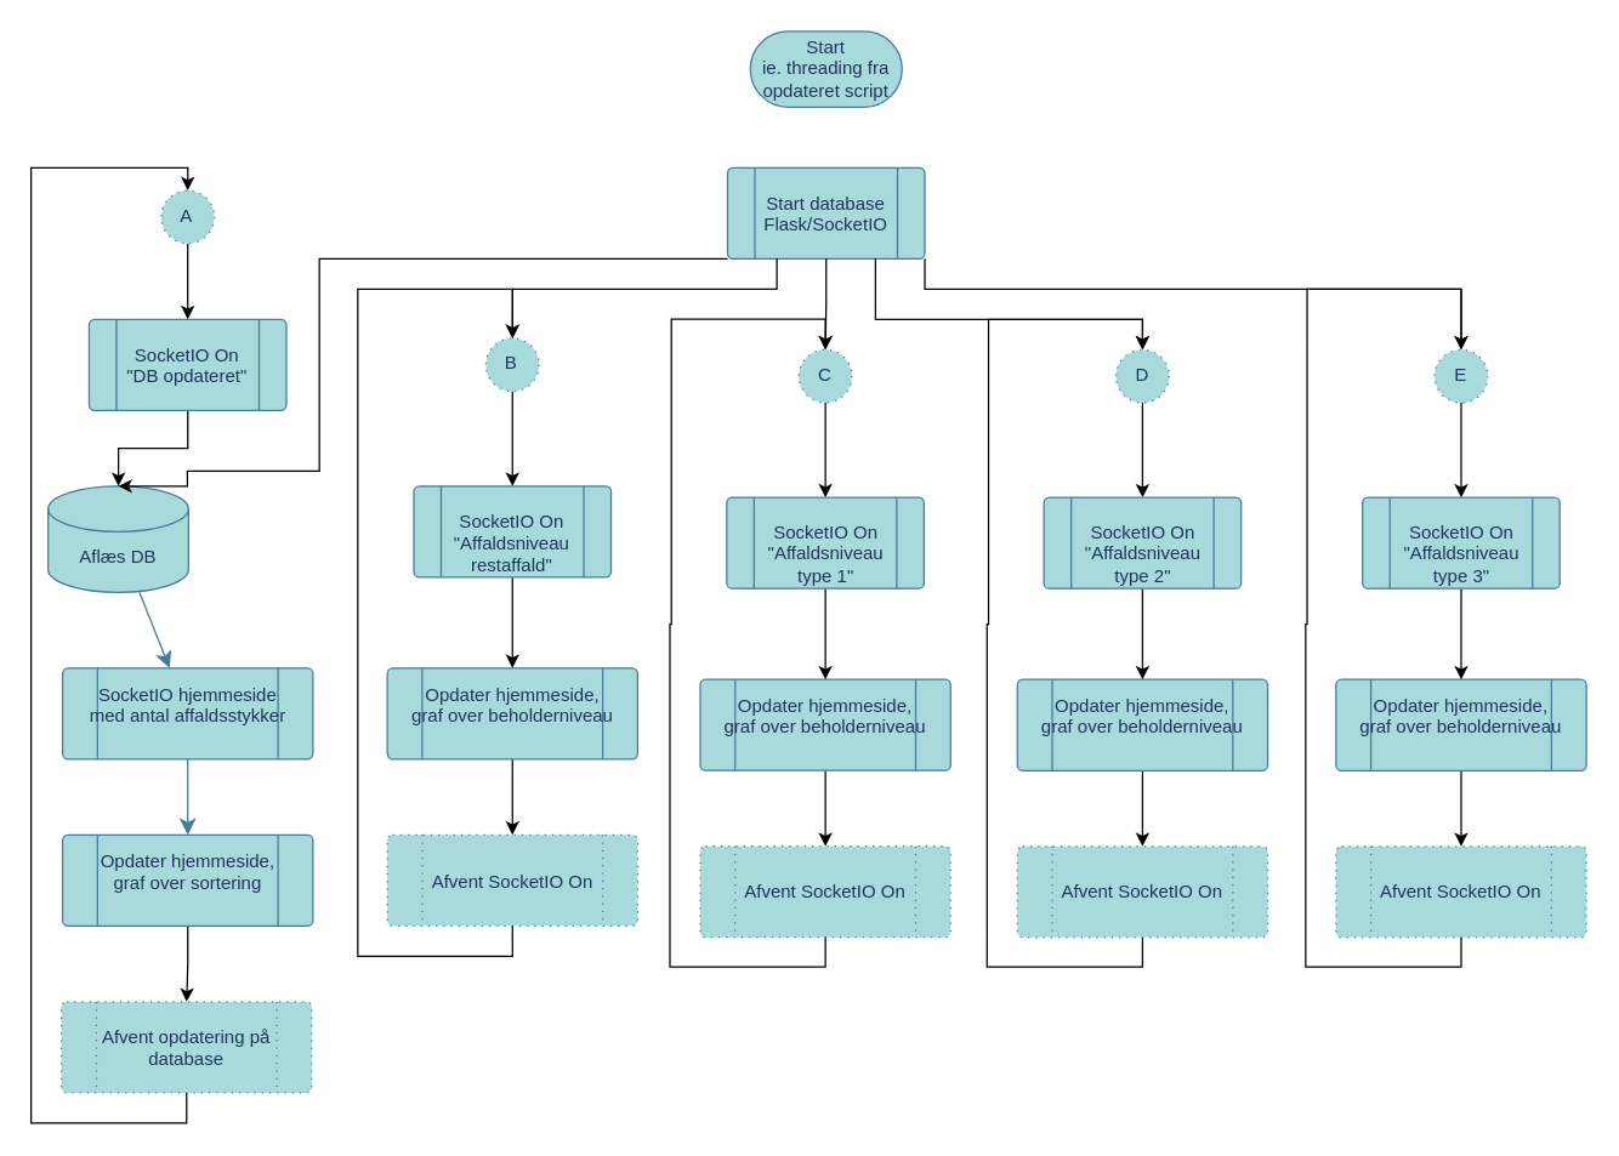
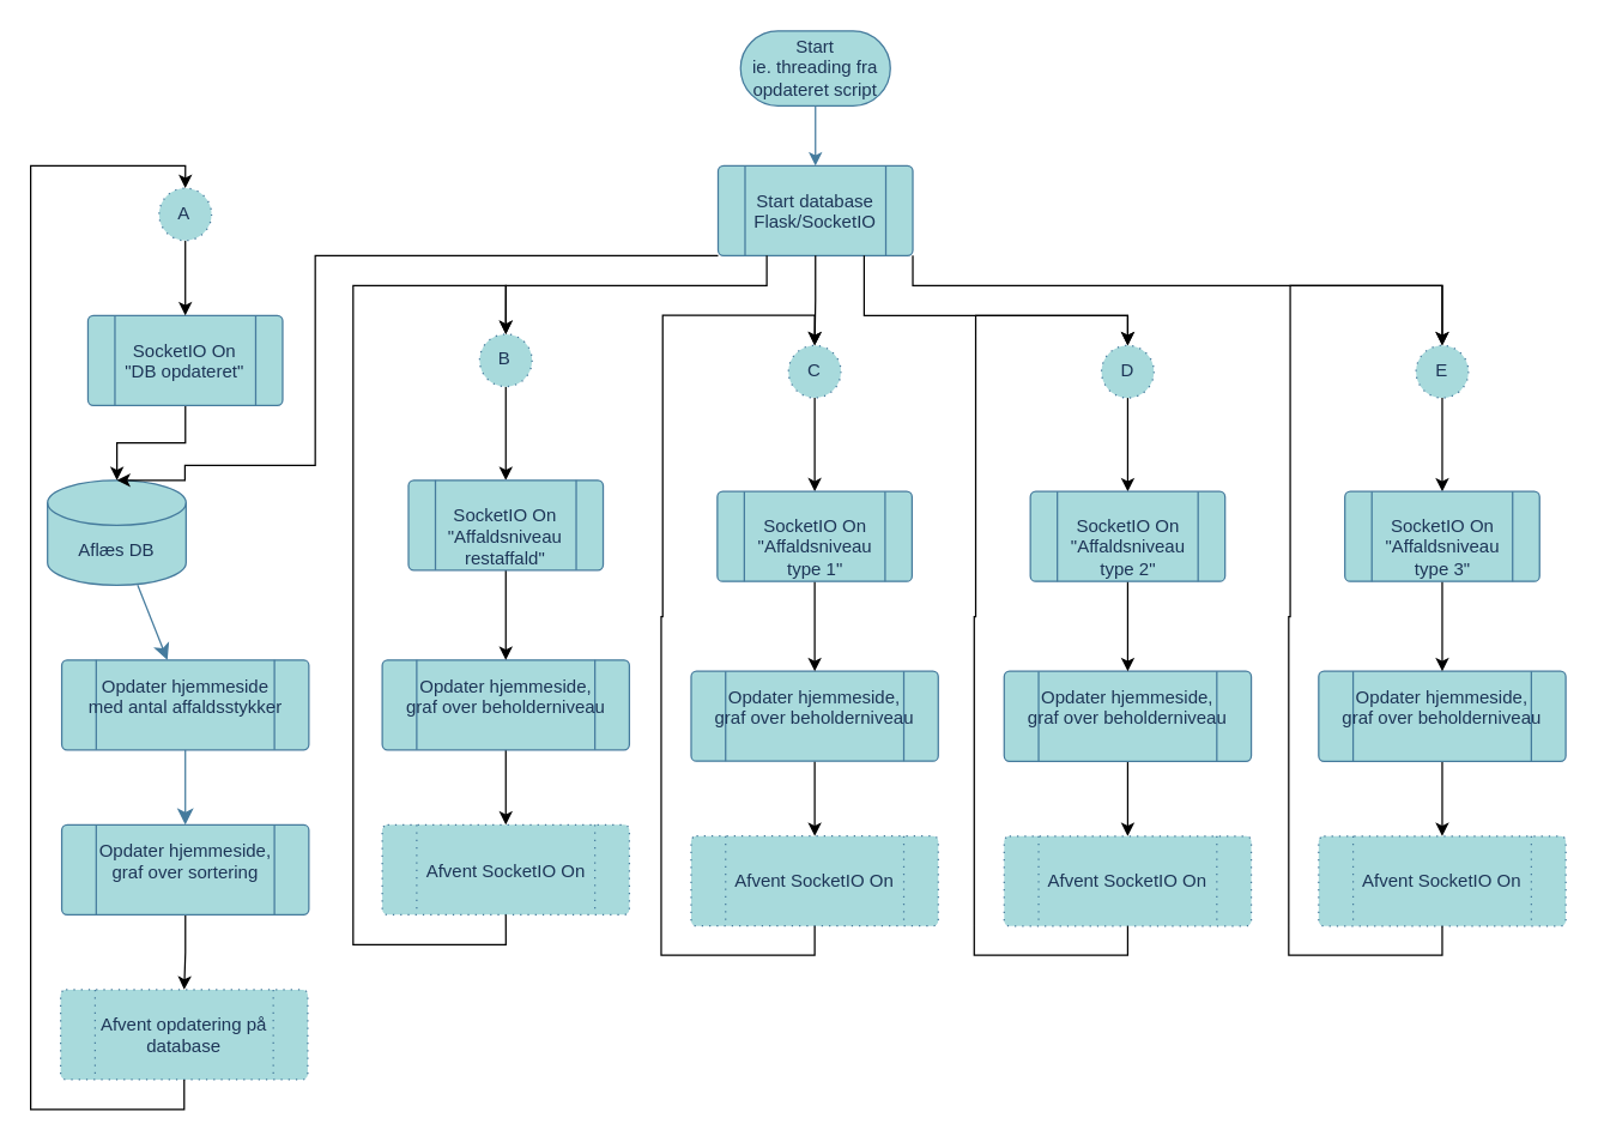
  <mxCell id="0" />
  <mxCell id="1" parent="0" />
+ <mxCell id="2" value="" style="edgeStyle=orthogonalEdgeStyle;rounded=0;orthogonalLoop=1;jettySize=auto;html=1;labelBackgroundColor=none;strokeColor=#457B9D;fontColor=default;entryX=0.5;entryY=0;entryDx=0;entryDy=0;" parent="1" source="3" target="8" edge="1"><mxGeometry relative="1" as="geometry"><mxPoint x="544" y="110" as="targetPoint" /></mxGeometry></mxCell>
  <mxCell id="3" value="Start&lt;div&gt;ie. threading fra opdateret script&lt;/div&gt;" style="html=1;dashed=0;whiteSpace=wrap;shape=mxgraph.dfd.start;rounded=0;labelBackgroundColor=none;fillColor=#A8DADC;strokeColor=#457B9D;fontColor=#1D3557;" parent="1" vertex="1"><mxGeometry x="494" y="20" width="100" height="50" as="geometry" /></mxCell>
  <mxCell id="4" style="edgeStyle=none;curved=1;rounded=0;orthogonalLoop=1;jettySize=auto;html=1;exitX=0.5;exitY=1;exitDx=0;exitDy=0;entryX=0.5;entryY=0;entryDx=0;entryDy=0;strokeColor=#457B9D;fontSize=12;fontColor=#1D3557;startSize=8;endSize=8;fillColor=#A8DADC;" parent="1" source="5" target="13" edge="1"><mxGeometry relative="1" as="geometry" /></mxCell>
- <mxCell id="5" value="SocketIO hjemmeside&lt;br&gt;med antal affaldsstykker" style="verticalLabelPosition=bottom;verticalAlign=top;html=1;shape=process;whiteSpace=wrap;rounded=1;size=0.14;arcSize=6;align=center;spacingTop=-56;labelBackgroundColor=none;fillColor=#A8DADC;strokeColor=#457B9D;fontColor=#1D3557;" parent="1" vertex="1"><mxGeometry x="40.75" y="439.95" width="165" height="60" as="geometry" /></mxCell>
+ <mxCell id="5" value="Opdater hjemmeside&lt;br&gt;med antal affaldsstykker" style="verticalLabelPosition=bottom;verticalAlign=top;html=1;shape=process;whiteSpace=wrap;rounded=1;size=0.14;arcSize=6;align=center;spacingTop=-56;labelBackgroundColor=none;fillColor=#A8DADC;strokeColor=#457B9D;fontColor=#1D3557;" parent="1" vertex="1"><mxGeometry x="40.75" y="439.95" width="165" height="60" as="geometry" /></mxCell>
  <mxCell id="6" value="" style="edgeStyle=none;curved=1;rounded=0;orthogonalLoop=1;jettySize=auto;html=1;fontSize=12;startSize=8;endSize=8;labelBackgroundColor=none;strokeColor=#457B9D;fontColor=default;" parent="1" source="7" target="5" edge="1"><mxGeometry relative="1" as="geometry" /></mxCell>
  <mxCell id="7" value="Aflæs DB" style="shape=cylinder3;whiteSpace=wrap;html=1;boundedLbl=1;backgroundOutline=1;size=15;rounded=0;labelBackgroundColor=none;fillColor=#A8DADC;strokeColor=#457B9D;fontColor=#1D3557;" parent="1" vertex="1"><mxGeometry x="31.25" y="319.95" width="92.5" height="70" as="geometry" /></mxCell>
  <mxCell id="8" value="Start database&lt;br&gt;Flask/SocketIO" style="verticalLabelPosition=bottom;verticalAlign=top;html=1;shape=process;whiteSpace=wrap;rounded=1;size=0.14;arcSize=6;align=center;spacingTop=-50;labelBackgroundColor=none;fillColor=#A8DADC;strokeColor=#457B9D;fontColor=#1D3557;" parent="1" vertex="1"><mxGeometry x="479" y="110" width="130" height="60" as="geometry" /></mxCell>
  <mxCell id="9" value="" style="edgeStyle=orthogonalEdgeStyle;rounded=0;orthogonalLoop=1;jettySize=auto;html=1;" edge="1" parent="1" source="10" target="24"><mxGeometry relative="1" as="geometry" /></mxCell>
  <mxCell id="10" value="Opdater hjemmeside,&lt;div&gt;graf over beholderniveau&lt;/div&gt;" style="verticalLabelPosition=bottom;verticalAlign=top;html=1;shape=process;whiteSpace=wrap;rounded=1;size=0.14;arcSize=6;align=center;spacingTop=-56;labelBackgroundColor=none;fillColor=#A8DADC;strokeColor=#457B9D;fontColor=#1D3557;" parent="1" vertex="1"><mxGeometry x="254.75" y="439.95" width="165" height="60" as="geometry" /></mxCell>
  <mxCell id="11" value="Afvent opdatering på database" style="verticalLabelPosition=bottom;verticalAlign=top;html=1;shape=process;whiteSpace=wrap;rounded=1;size=0.14;arcSize=6;align=center;spacingTop=-50;strokeColor=#457B9D;dashed=1;dashPattern=1 4;labelBackgroundColor=none;fillColor=#A8DADC;fontColor=#1D3557;" parent="1" vertex="1"><mxGeometry x="40" y="659.95" width="165" height="60" as="geometry" /></mxCell>
  <mxCell id="12" value="" style="edgeStyle=orthogonalEdgeStyle;rounded=0;orthogonalLoop=1;jettySize=auto;html=1;" edge="1" parent="1" source="13" target="11"><mxGeometry relative="1" as="geometry" /></mxCell>
  <mxCell id="13" value="Opdater hjemmeside,&lt;div&gt;graf over sortering&lt;/div&gt;" style="verticalLabelPosition=bottom;verticalAlign=top;html=1;shape=process;whiteSpace=wrap;rounded=1;size=0.14;arcSize=6;align=center;spacingTop=-56;labelBackgroundColor=none;fillColor=#A8DADC;strokeColor=#457B9D;fontColor=#1D3557;" parent="1" vertex="1"><mxGeometry x="40.75" y="549.95" width="165" height="60" as="geometry" /></mxCell>
  <mxCell id="14" value="" style="edgeStyle=orthogonalEdgeStyle;rounded=0;orthogonalLoop=1;jettySize=auto;html=1;" edge="1" parent="1" source="15" target="19"><mxGeometry relative="1" as="geometry" /></mxCell>
  <mxCell id="15" value="B" style="verticalLabelPosition=bottom;verticalAlign=top;html=1;shape=mxgraph.flowchart.on-page_reference;dashed=1;dashPattern=1 4;spacingTop=-32;spacingLeft=-2;labelBackgroundColor=none;fillColor=#A8DADC;strokeColor=#457B9D;fontColor=#1D3557;" parent="1" vertex="1"><mxGeometry x="319.75" y="222.45" width="35" height="35" as="geometry" /></mxCell>
  <mxCell id="16" value="" style="edgeStyle=orthogonalEdgeStyle;rounded=0;orthogonalLoop=1;jettySize=auto;html=1;" edge="1" parent="1" source="17" target="7"><mxGeometry relative="1" as="geometry" /></mxCell>
  <mxCell id="17" value="SocketIO On&lt;div&gt;&quot;DB opdateret&quot;&lt;/div&gt;" style="verticalLabelPosition=bottom;verticalAlign=top;html=1;shape=process;whiteSpace=wrap;rounded=1;size=0.14;arcSize=6;align=center;spacingTop=-50;labelBackgroundColor=none;fillColor=#A8DADC;strokeColor=#457B9D;fontColor=#1D3557;" vertex="1" parent="1"><mxGeometry x="58.25" y="209.95" width="130" height="60" as="geometry" /></mxCell>
  <mxCell id="18" value="" style="edgeStyle=orthogonalEdgeStyle;rounded=0;orthogonalLoop=1;jettySize=auto;html=1;" edge="1" parent="1" source="19" target="10"><mxGeometry relative="1" as="geometry" /></mxCell>
  <mxCell id="19" value="SocketIO On&lt;div&gt;&quot;Affaldsniveau&lt;/div&gt;&lt;div&gt;restaffald&quot;&lt;/div&gt;" style="verticalLabelPosition=bottom;verticalAlign=top;html=1;shape=process;whiteSpace=wrap;rounded=1;size=0.14;arcSize=6;align=center;spacingTop=-50;labelBackgroundColor=none;fillColor=#A8DADC;strokeColor=#457B9D;fontColor=#1D3557;" vertex="1" parent="1"><mxGeometry x="272.25" y="319.95" width="130" height="60" as="geometry" /></mxCell>
  <mxCell id="20" style="edgeStyle=orthogonalEdgeStyle;rounded=0;orthogonalLoop=1;jettySize=auto;html=1;exitX=0;exitY=1;exitDx=0;exitDy=0;entryX=0.5;entryY=0;entryDx=0;entryDy=0;entryPerimeter=0;" edge="1" parent="1" source="8" target="7"><mxGeometry relative="1" as="geometry"><Array as="points"><mxPoint x="210" y="170" /><mxPoint x="210" y="310" /><mxPoint x="123" y="310" /></Array></mxGeometry></mxCell>
  <mxCell id="21" value="" style="edgeStyle=orthogonalEdgeStyle;rounded=0;orthogonalLoop=1;jettySize=auto;html=1;exitX=0.5;exitY=1;exitDx=0;exitDy=0;entryX=0.5;entryY=0;entryDx=0;entryDy=0;entryPerimeter=0;" edge="1" parent="1" source="11" target="23"><mxGeometry relative="1" as="geometry"><mxPoint x="303" y="719.95" as="sourcePoint" /><mxPoint x="320" y="119.95" as="targetPoint" /><Array as="points"><mxPoint x="123" y="740" /><mxPoint x="20" y="740" /><mxPoint x="20" y="110" /><mxPoint x="123" y="110" /></Array></mxGeometry></mxCell>
  <mxCell id="22" value="" style="edgeStyle=orthogonalEdgeStyle;rounded=0;orthogonalLoop=1;jettySize=auto;html=1;" edge="1" parent="1" source="23" target="17"><mxGeometry relative="1" as="geometry" /></mxCell>
  <mxCell id="23" value="A" style="verticalLabelPosition=bottom;verticalAlign=top;html=1;shape=mxgraph.flowchart.on-page_reference;dashed=1;dashPattern=1 4;spacingTop=-32;spacingLeft=-2;labelBackgroundColor=none;fillColor=#A8DADC;strokeColor=#457B9D;fontColor=#1D3557;" parent="1" vertex="1"><mxGeometry x="105.75" y="124.95" width="35" height="35" as="geometry" /></mxCell>
  <mxCell id="24" value="Afvent SocketIO On" style="verticalLabelPosition=bottom;verticalAlign=top;html=1;shape=process;whiteSpace=wrap;rounded=1;size=0.14;arcSize=6;align=center;spacingTop=-43;strokeColor=#457B9D;dashed=1;dashPattern=1 4;labelBackgroundColor=none;fillColor=#A8DADC;fontColor=#1D3557;" vertex="1" parent="1"><mxGeometry x="254.75" y="549.95" width="165" height="60" as="geometry" /></mxCell>
  <mxCell id="25" style="edgeStyle=orthogonalEdgeStyle;rounded=0;orthogonalLoop=1;jettySize=auto;html=1;exitX=0.5;exitY=1;exitDx=0;exitDy=0;entryX=0.5;entryY=0;entryDx=0;entryDy=0;entryPerimeter=0;" edge="1" parent="1" source="24" target="15"><mxGeometry relative="1" as="geometry"><Array as="points"><mxPoint x="337.25" y="630" /><mxPoint x="235.25" y="630" /><mxPoint x="235.25" y="190" /><mxPoint x="337.25" y="190" /></Array></mxGeometry></mxCell>
  <mxCell id="26" value="" style="edgeStyle=orthogonalEdgeStyle;rounded=0;orthogonalLoop=1;jettySize=auto;html=1;" edge="1" parent="1" source="27" target="32"><mxGeometry relative="1" as="geometry" /></mxCell>
  <mxCell id="27" value="Opdater hjemmeside,&lt;div&gt;graf over beholderniveau&lt;/div&gt;" style="verticalLabelPosition=bottom;verticalAlign=top;html=1;shape=process;whiteSpace=wrap;rounded=1;size=0.14;arcSize=6;align=center;spacingTop=-56;labelBackgroundColor=none;fillColor=#A8DADC;strokeColor=#457B9D;fontColor=#1D3557;" vertex="1" parent="1"><mxGeometry x="461" y="447.44" width="165" height="60" as="geometry" /></mxCell>
  <mxCell id="28" value="" style="edgeStyle=orthogonalEdgeStyle;rounded=0;orthogonalLoop=1;jettySize=auto;html=1;" edge="1" parent="1" source="29" target="31"><mxGeometry relative="1" as="geometry" /></mxCell>
  <mxCell id="29" value="C" style="verticalLabelPosition=bottom;verticalAlign=top;html=1;shape=mxgraph.flowchart.on-page_reference;dashed=1;dashPattern=1 4;spacingTop=-32;spacingLeft=-2;labelBackgroundColor=none;fillColor=#A8DADC;strokeColor=#457B9D;fontColor=#1D3557;" vertex="1" parent="1"><mxGeometry x="526" y="229.94" width="35" height="35" as="geometry" /></mxCell>
  <mxCell id="30" value="" style="edgeStyle=orthogonalEdgeStyle;rounded=0;orthogonalLoop=1;jettySize=auto;html=1;" edge="1" parent="1" source="31" target="27"><mxGeometry relative="1" as="geometry" /></mxCell>
  <mxCell id="31" value="SocketIO On&lt;div&gt;&quot;Affaldsniveau&lt;/div&gt;&lt;div&gt;type 1&quot;&lt;/div&gt;" style="verticalLabelPosition=bottom;verticalAlign=top;html=1;shape=process;whiteSpace=wrap;rounded=1;size=0.14;arcSize=6;align=center;spacingTop=-50;labelBackgroundColor=none;fillColor=#A8DADC;strokeColor=#457B9D;fontColor=#1D3557;" vertex="1" parent="1"><mxGeometry x="478.5" y="327.44" width="130" height="60" as="geometry" /></mxCell>
  <mxCell id="32" value="Afvent SocketIO On" style="verticalLabelPosition=bottom;verticalAlign=top;html=1;shape=process;whiteSpace=wrap;rounded=1;size=0.14;arcSize=6;align=center;spacingTop=-43;strokeColor=#457B9D;dashed=1;dashPattern=1 4;labelBackgroundColor=none;fillColor=#A8DADC;fontColor=#1D3557;" vertex="1" parent="1"><mxGeometry x="461" y="557.44" width="165" height="60" as="geometry" /></mxCell>
  <mxCell id="33" style="edgeStyle=orthogonalEdgeStyle;rounded=0;orthogonalLoop=1;jettySize=auto;html=1;exitX=0.5;exitY=1;exitDx=0;exitDy=0;entryX=0.5;entryY=0;entryDx=0;entryDy=0;entryPerimeter=0;" edge="1" parent="1" source="32" target="29"><mxGeometry relative="1" as="geometry"><Array as="points"><mxPoint x="544" y="636.94" /><mxPoint x="441" y="636.94" /><mxPoint x="441" y="410.94" /><mxPoint x="442" y="410.94" /><mxPoint x="442" y="209.94" /><mxPoint x="544" y="209.94" /></Array></mxGeometry></mxCell>
  <mxCell id="34" style="edgeStyle=orthogonalEdgeStyle;rounded=0;orthogonalLoop=1;jettySize=auto;html=1;exitX=0.5;exitY=1;exitDx=0;exitDy=0;entryX=0.5;entryY=0;entryDx=0;entryDy=0;entryPerimeter=0;" edge="1" parent="1" source="8" target="29"><mxGeometry relative="1" as="geometry" /></mxCell>
  <mxCell id="35" style="edgeStyle=orthogonalEdgeStyle;rounded=0;orthogonalLoop=1;jettySize=auto;html=1;exitX=0.25;exitY=1;exitDx=0;exitDy=0;entryX=0.5;entryY=0;entryDx=0;entryDy=0;entryPerimeter=0;" edge="1" parent="1" source="8" target="15"><mxGeometry relative="1" as="geometry"><Array as="points"><mxPoint x="511" y="190" /><mxPoint x="337" y="190" /></Array></mxGeometry></mxCell>
  <mxCell id="36" value="" style="edgeStyle=orthogonalEdgeStyle;rounded=0;orthogonalLoop=1;jettySize=auto;html=1;" edge="1" parent="1" source="37" target="42"><mxGeometry relative="1" as="geometry" /></mxCell>
  <mxCell id="37" value="Opdater hjemmeside,&lt;div&gt;graf over beholderniveau&lt;/div&gt;" style="verticalLabelPosition=bottom;verticalAlign=top;html=1;shape=process;whiteSpace=wrap;rounded=1;size=0.14;arcSize=6;align=center;spacingTop=-56;labelBackgroundColor=none;fillColor=#A8DADC;strokeColor=#457B9D;fontColor=#1D3557;" vertex="1" parent="1"><mxGeometry x="670" y="447.48" width="165" height="60" as="geometry" /></mxCell>
  <mxCell id="38" value="" style="edgeStyle=orthogonalEdgeStyle;rounded=0;orthogonalLoop=1;jettySize=auto;html=1;" edge="1" parent="1" source="39" target="41"><mxGeometry relative="1" as="geometry" /></mxCell>
  <mxCell id="39" value="D" style="verticalLabelPosition=bottom;verticalAlign=top;html=1;shape=mxgraph.flowchart.on-page_reference;dashed=1;dashPattern=1 4;spacingTop=-32;spacingLeft=-2;labelBackgroundColor=none;fillColor=#A8DADC;strokeColor=#457B9D;fontColor=#1D3557;" vertex="1" parent="1"><mxGeometry x="735" y="229.98" width="35" height="35" as="geometry" /></mxCell>
  <mxCell id="40" value="" style="edgeStyle=orthogonalEdgeStyle;rounded=0;orthogonalLoop=1;jettySize=auto;html=1;" edge="1" parent="1" source="41" target="37"><mxGeometry relative="1" as="geometry" /></mxCell>
  <mxCell id="41" value="SocketIO On&lt;div&gt;&quot;Affaldsniveau&lt;/div&gt;&lt;div&gt;type 2&quot;&lt;/div&gt;" style="verticalLabelPosition=bottom;verticalAlign=top;html=1;shape=process;whiteSpace=wrap;rounded=1;size=0.14;arcSize=6;align=center;spacingTop=-50;labelBackgroundColor=none;fillColor=#A8DADC;strokeColor=#457B9D;fontColor=#1D3557;" vertex="1" parent="1"><mxGeometry x="687.5" y="327.48" width="130" height="60" as="geometry" /></mxCell>
  <mxCell id="42" value="Afvent SocketIO On" style="verticalLabelPosition=bottom;verticalAlign=top;html=1;shape=process;whiteSpace=wrap;rounded=1;size=0.14;arcSize=6;align=center;spacingTop=-43;strokeColor=#457B9D;dashed=1;dashPattern=1 4;labelBackgroundColor=none;fillColor=#A8DADC;fontColor=#1D3557;" vertex="1" parent="1"><mxGeometry x="670" y="557.48" width="165" height="60" as="geometry" /></mxCell>
  <mxCell id="43" style="edgeStyle=orthogonalEdgeStyle;rounded=0;orthogonalLoop=1;jettySize=auto;html=1;exitX=0.5;exitY=1;exitDx=0;exitDy=0;entryX=0.5;entryY=0;entryDx=0;entryDy=0;entryPerimeter=0;" edge="1" parent="1" source="42" target="39"><mxGeometry relative="1" as="geometry"><Array as="points"><mxPoint x="753" y="636.98" /><mxPoint x="650" y="636.98" /><mxPoint x="650" y="410.98" /><mxPoint x="651" y="410.98" /><mxPoint x="651" y="209.98" /><mxPoint x="753" y="209.98" /></Array></mxGeometry></mxCell>
  <mxCell id="44" value="" style="edgeStyle=orthogonalEdgeStyle;rounded=0;orthogonalLoop=1;jettySize=auto;html=1;" edge="1" parent="1" source="45" target="50"><mxGeometry relative="1" as="geometry" /></mxCell>
  <mxCell id="45" value="Opdater hjemmeside,&lt;div&gt;graf over beholderniveau&lt;/div&gt;" style="verticalLabelPosition=bottom;verticalAlign=top;html=1;shape=process;whiteSpace=wrap;rounded=1;size=0.14;arcSize=6;align=center;spacingTop=-56;labelBackgroundColor=none;fillColor=#A8DADC;strokeColor=#457B9D;fontColor=#1D3557;" vertex="1" parent="1"><mxGeometry x="880" y="447.48" width="165" height="60" as="geometry" /></mxCell>
  <mxCell id="46" value="" style="edgeStyle=orthogonalEdgeStyle;rounded=0;orthogonalLoop=1;jettySize=auto;html=1;" edge="1" parent="1" source="47" target="49"><mxGeometry relative="1" as="geometry" /></mxCell>
  <mxCell id="47" value="E" style="verticalLabelPosition=bottom;verticalAlign=top;html=1;shape=mxgraph.flowchart.on-page_reference;dashed=1;dashPattern=1 4;spacingTop=-32;spacingLeft=-2;labelBackgroundColor=none;fillColor=#A8DADC;strokeColor=#457B9D;fontColor=#1D3557;" vertex="1" parent="1"><mxGeometry x="945" y="229.98" width="35" height="35" as="geometry" /></mxCell>
  <mxCell id="48" value="" style="edgeStyle=orthogonalEdgeStyle;rounded=0;orthogonalLoop=1;jettySize=auto;html=1;" edge="1" parent="1" source="49" target="45"><mxGeometry relative="1" as="geometry" /></mxCell>
  <mxCell id="49" value="SocketIO On&lt;div&gt;&quot;Affaldsniveau&lt;/div&gt;&lt;div&gt;type 3&quot;&lt;/div&gt;" style="verticalLabelPosition=bottom;verticalAlign=top;html=1;shape=process;whiteSpace=wrap;rounded=1;size=0.14;arcSize=6;align=center;spacingTop=-50;labelBackgroundColor=none;fillColor=#A8DADC;strokeColor=#457B9D;fontColor=#1D3557;" vertex="1" parent="1"><mxGeometry x="897.5" y="327.48" width="130" height="60" as="geometry" /></mxCell>
  <mxCell id="50" value="Afvent SocketIO On" style="verticalLabelPosition=bottom;verticalAlign=top;html=1;shape=process;whiteSpace=wrap;rounded=1;size=0.14;arcSize=6;align=center;spacingTop=-43;strokeColor=#457B9D;dashed=1;dashPattern=1 4;labelBackgroundColor=none;fillColor=#A8DADC;fontColor=#1D3557;" vertex="1" parent="1"><mxGeometry x="880" y="557.48" width="165" height="60" as="geometry" /></mxCell>
  <mxCell id="51" style="edgeStyle=orthogonalEdgeStyle;rounded=0;orthogonalLoop=1;jettySize=auto;html=1;exitX=0.5;exitY=1;exitDx=0;exitDy=0;entryX=0.5;entryY=0;entryDx=0;entryDy=0;entryPerimeter=0;" edge="1" parent="1" source="50" target="47"><mxGeometry relative="1" as="geometry"><Array as="points"><mxPoint x="963" y="637" /><mxPoint x="860" y="637" /><mxPoint x="860" y="411" /><mxPoint x="861" y="411" /><mxPoint x="861" y="190" /><mxPoint x="963" y="190" /></Array></mxGeometry></mxCell>
  <mxCell id="52" style="edgeStyle=orthogonalEdgeStyle;rounded=0;orthogonalLoop=1;jettySize=auto;html=1;exitX=0.75;exitY=1;exitDx=0;exitDy=0;entryX=0.5;entryY=0;entryDx=0;entryDy=0;entryPerimeter=0;" edge="1" parent="1" source="8" target="39"><mxGeometry relative="1" as="geometry"><Array as="points"><mxPoint x="577" y="210" /><mxPoint x="753" y="210" /></Array></mxGeometry></mxCell>
  <mxCell id="53" style="edgeStyle=orthogonalEdgeStyle;rounded=0;orthogonalLoop=1;jettySize=auto;html=1;exitX=1;exitY=1;exitDx=0;exitDy=0;entryX=0.5;entryY=0;entryDx=0;entryDy=0;entryPerimeter=0;" edge="1" parent="1" source="8" target="47"><mxGeometry relative="1" as="geometry"><Array as="points"><mxPoint x="609" y="190" /><mxPoint x="963" y="190" /></Array></mxGeometry></mxCell>
